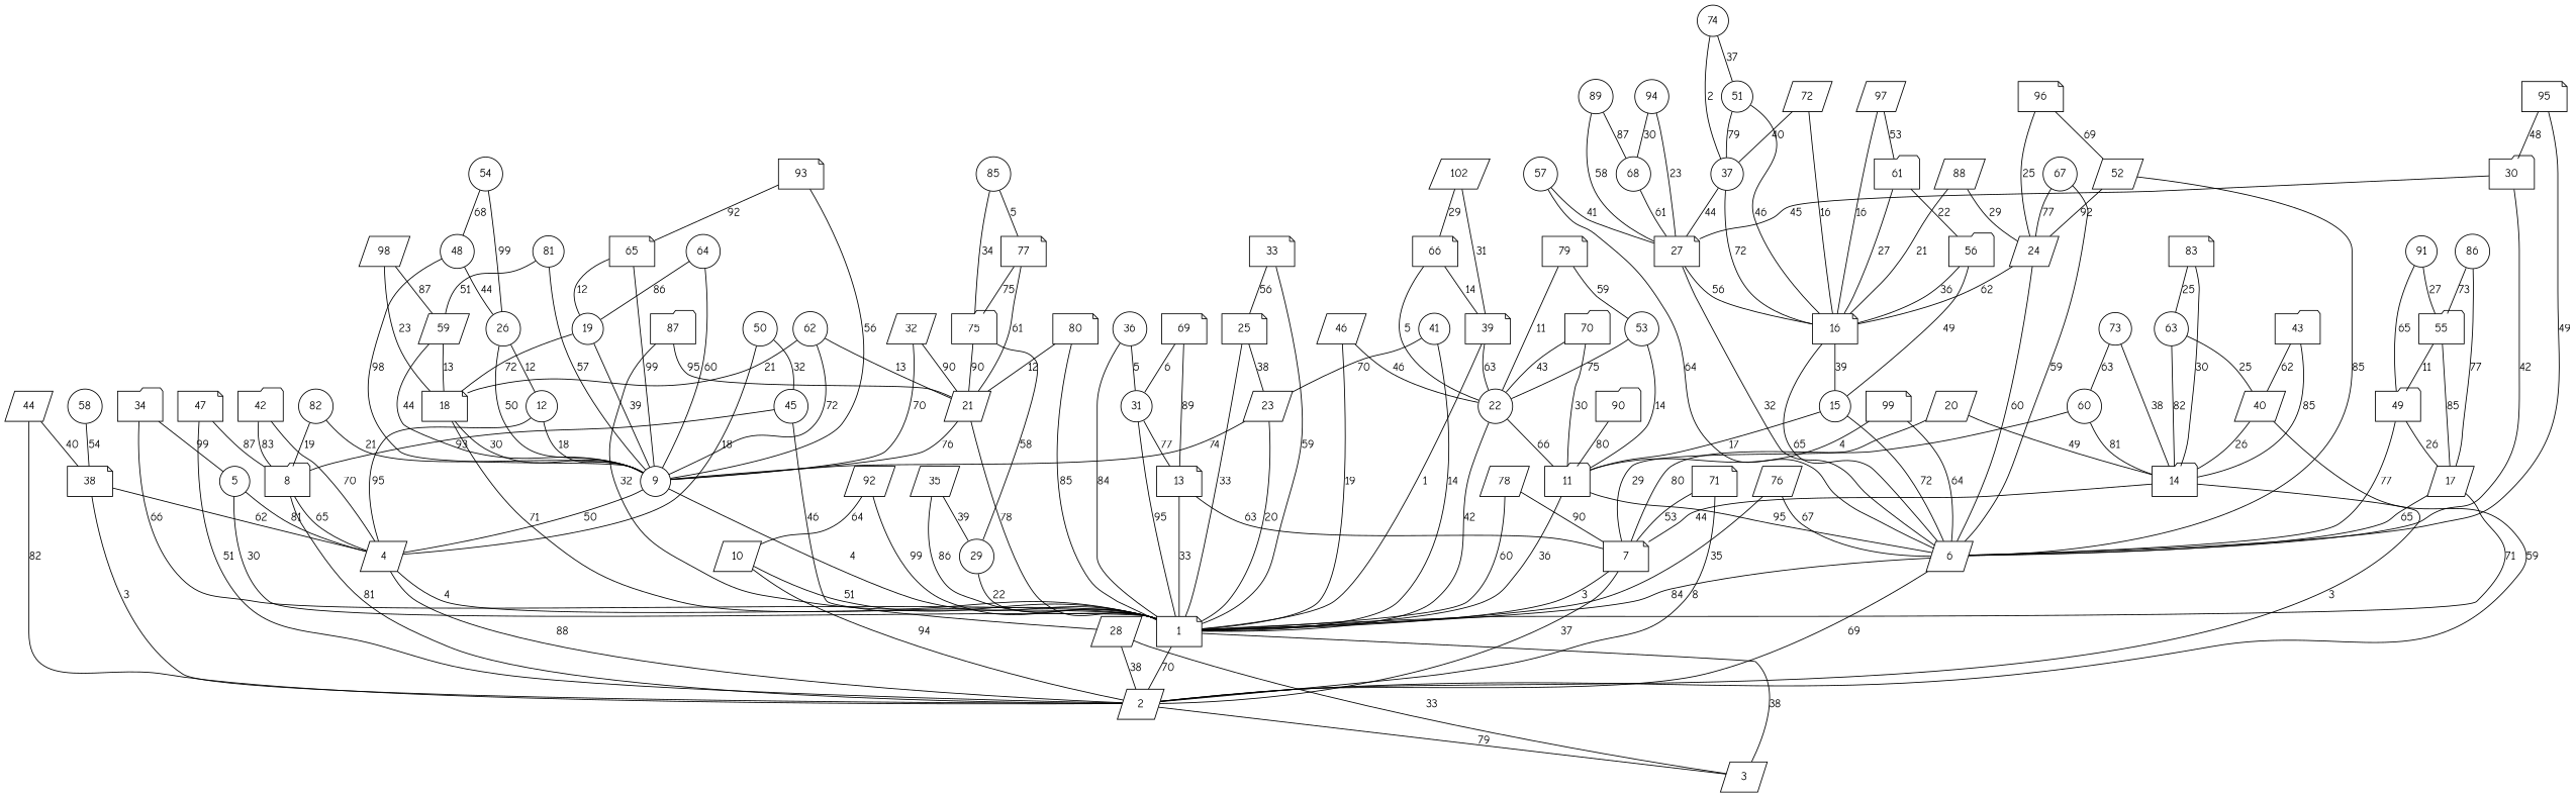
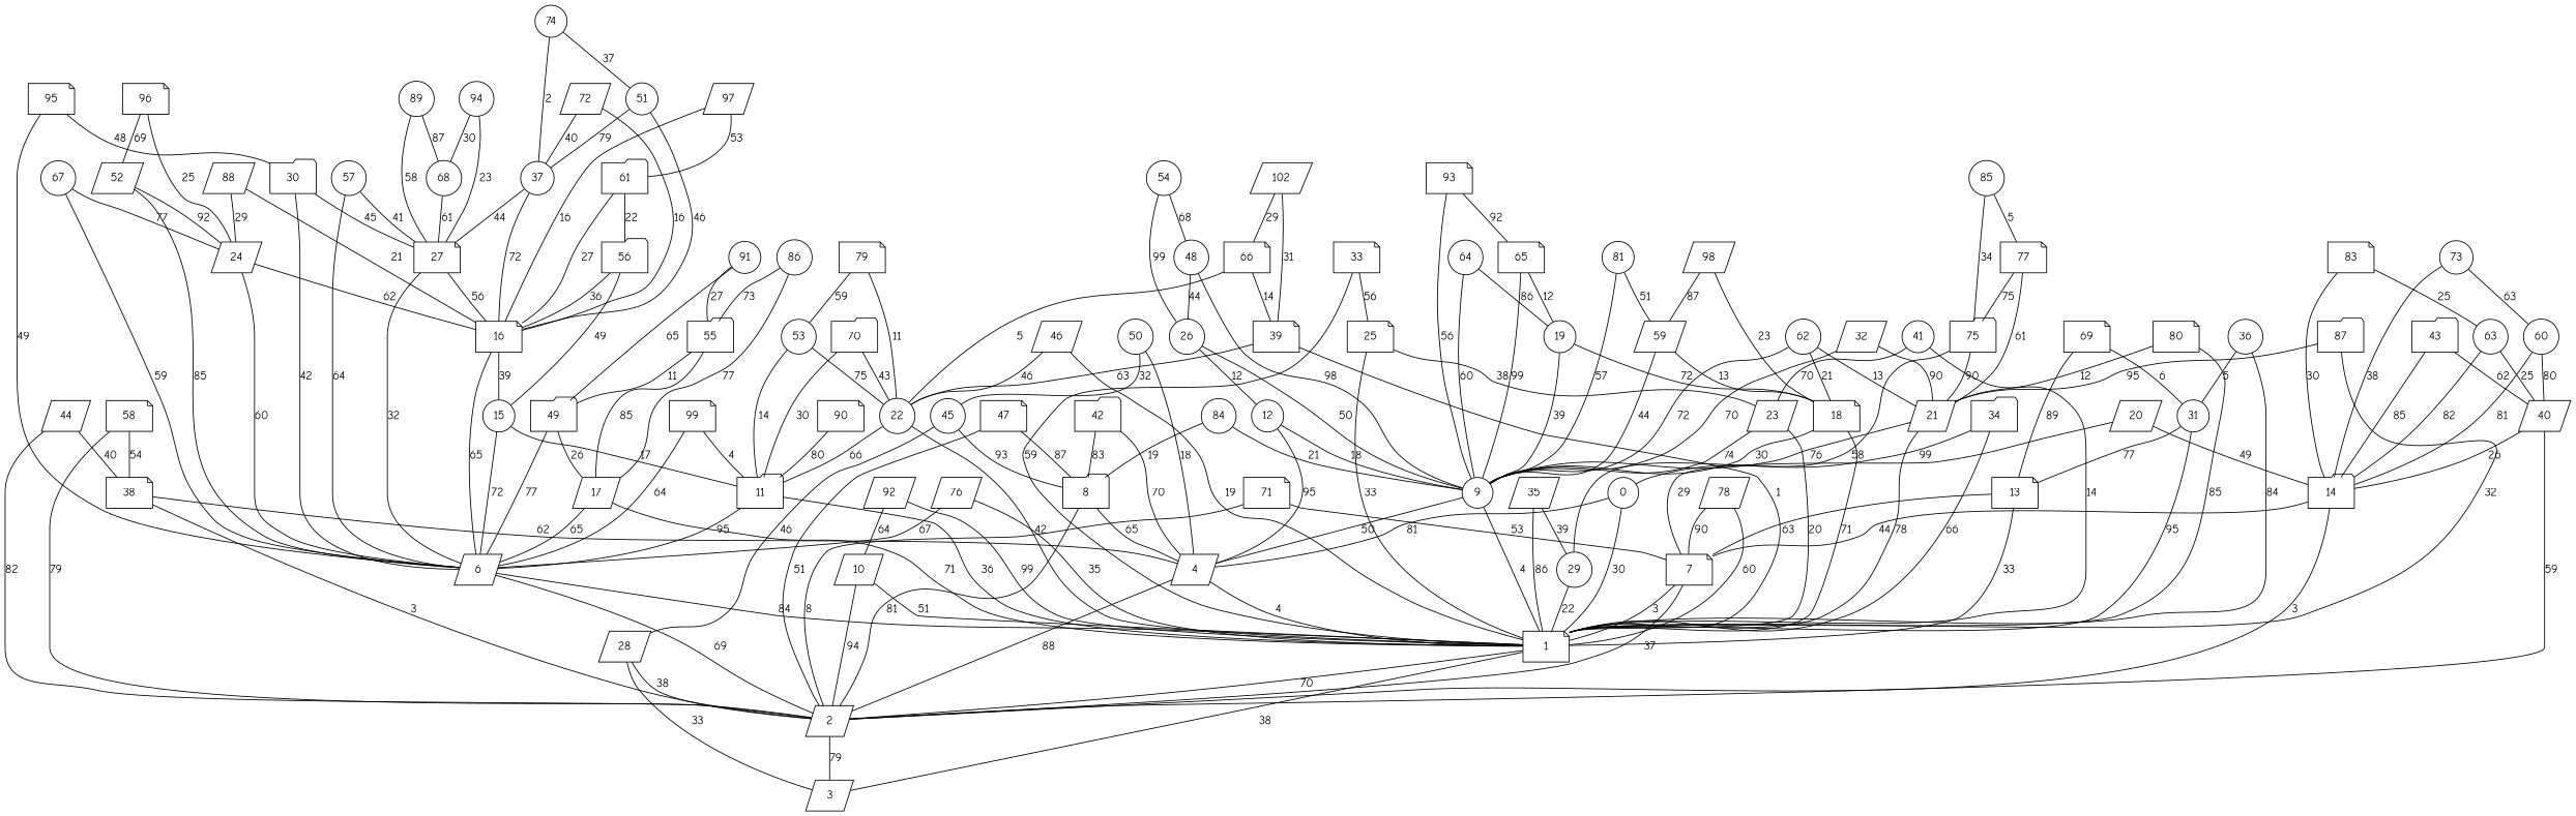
  graph {
    fontname="Comic Neue"
    node [fontname="Comic Neue" shape=circle]
    edge [fontname="Comic Neue"]
    1 [shape=note]
    2 [shape=parallelogram]
    3 [shape=parallelogram]
    4 [shape=parallelogram]
-   5
+   5 [label=0]
    6 [shape=parallelogram]
    7 [shape=note]
    8 [shape=folder]
    9
    10 [shape=parallelogram]
    11 [shape=folder]
    12
    13 [shape=note]
    14 [shape=folder]
    15
    16 [shape=note]
    17 [shape=parallelogram]
    18 [shape=note]
    19
    20 [shape=parallelogram]
    21 [shape=parallelogram]
    22
    23 [shape=parallelogram]
    24 [shape=parallelogram]
    25 [shape=note]
    26
    27 [shape=note]
    28 [shape=parallelogram]
    29
    30 [shape=folder]
    31
    32 [shape=parallelogram]
    33 [shape=note]
    34 [shape=folder]
    35 [shape=parallelogram]
    36
    37
    38 [shape=note]
    39 [shape=note]
    40 [shape=parallelogram]
    41
    42 [shape=folder]
    43 [shape=folder]
    44 [shape=parallelogram]
    45
    46 [shape=parallelogram]
    47 [shape=note]
    48
    49 [shape=folder]
    50
    51
    52 [shape=parallelogram]
    53
    54
    55 [shape=folder]
    56 [shape=folder]
    57
-   58
+   58 [shape=note]
    59 [shape=parallelogram]
    60
    61 [shape=folder]
    62
    63
    64
    65 [shape=note]
    66 [shape=note]
    67
    68
    69 [shape=note]
    70 [shape=folder]
    71 [shape=note]
    72 [shape=parallelogram]
    73
    74
    75 [shape=folder]
    76 [shape=parallelogram]
    77 [shape=note]
    78 [shape=parallelogram]
    79 [shape=note]
    80 [shape=note]
    81
    83 [shape=note]
-   84 [label=82]
+   84
    85
    86
    87 [shape=folder]
    88 [shape=parallelogram]
    89
-   90 [shape=folder]
+   90 [shape=note]
    91
    92 [shape=parallelogram]
    93 [shape=note]
    94
    95 [shape=note]
    96 [shape=note]
    97 [shape=parallelogram]
    98 [shape=parallelogram]
    99 [shape=note]
    n99 [label=102 shape=parallelogram]
    1 -- 2 [label=70]
    1 -- 3 [label=38]
    2 -- 3 [label=79]
    4 -- 1 [label=4]
    4 -- 2 [label=88]
    5 -- 1 [label=30]
    5 -- 4 [label=81]
    6 -- 1 [label=84]
    6 -- 2 [label=69]
    7 -- 1 [label=3]
    7 -- 2 [label=37]
    8 -- 2 [label=81]
    8 -- 4 [label=65]
    9 -- 1 [label=4]
    9 -- 4 [label=50]
    10 -- 1 [label=51]
    10 -- 2 [label=94]
    11 -- 1 [label=36]
    11 -- 6 [label=95]
    12 -- 4 [label=95]
    12 -- 9 [label=18]
    13 -- 1 [label=33]
    13 -- 7 [label=63]
    14 -- 2 [label=3]
    14 -- 7 [label=44]
    15 -- 6 [label=72]
    15 -- 11 [label=17]
    16 -- 6 [label=65]
    16 -- 15 [label=39]
    17 -- 1 [label=71]
    17 -- 6 [label=65]
    18 -- 1 [label=71]
    18 -- 9 [label=30]
    19 -- 9 [label=39]
    19 -- 18 [label=72]
    20 -- 7 [label=29]
    20 -- 14 [label=49]
    21 -- 1 [label=78]
    21 -- 9 [label=76]
    22 -- 1 [label=42]
    22 -- 11 [label=66]
    23 -- 1 [label=20]
    23 -- 9 [label=74]
    24 -- 6 [label=60]
    24 -- 16 [label=62]
    25 -- 1 [label=33]
    25 -- 23 [label=38]
    26 -- 9 [label=50]
    26 -- 12 [label=12]
    27 -- 6 [label=32]
    27 -- 16 [label=56]
    28 -- 2 [label=38]
    28 -- 3 [label=33]
    29 -- 1 [label=22]
    30 -- 6 [label=42]
    30 -- 27 [label=45]
    31 -- 1 [label=95]
    31 -- 13 [label=77]
    32 -- 9 [label=70]
    32 -- 21 [label=90]
    33 -- 1 [label=59]
    33 -- 25 [label=56]
    34 -- 1 [label=66]
    34 -- 5 [label=99]
    35 -- 1 [label=86]
    35 -- 29 [label=39]
    36 -- 1 [label=84]
    36 -- 31 [label=5]
    37 -- 16 [label=72]
    37 -- 27 [label=44]
    38 -- 2 [label=3]
    38 -- 4 [label=62]
    39 -- 1 [label=1]
    39 -- 22 [label=63]
    40 -- 2 [label=59]
    40 -- 14 [label=26]
    41 -- 1 [label=14]
    41 -- 23 [label=70]
    42 -- 4 [label=70]
    42 -- 8 [label=83]
    43 -- 14 [label=85]
    43 -- 40 [label=62]
    44 -- 2 [label=82]
    44 -- 38 [label=40]
    45 -- 8 [label=93]
    45 -- 28 [label=46]
    46 -- 1 [label=19]
    46 -- 22 [label=46]
    47 -- 2 [label=51]
    47 -- 8 [label=87]
    48 -- 9 [label=98]
    48 -- 26 [label=44]
    49 -- 6 [label=77]
    49 -- 17 [label=26]
    50 -- 4 [label=18]
    50 -- 45 [label=32]
    51 -- 16 [label=46]
    51 -- 37 [label=79]
    52 -- 6 [label=85]
    52 -- 24 [label=92]
    53 -- 11 [label=14]
    53 -- 22 [label=75]
    54 -- 26 [label=99]
    54 -- 48 [label=68]
    55 -- 17 [label=85]
    55 -- 49 [label=11]
    56 -- 15 [label=49]
    56 -- 16 [label=36]
    57 -- 6 [label=64]
    57 -- 27 [label=41]
+   58 -- 2 [label=79]
    58 -- 38 [label=54]
    59 -- 9 [label=44]
    59 -- 18 [label=13]
-   60 -- 7 [label=80]
+   60 -- 40 [label=80]
    60 -- 14 [label=81]
    61 -- 16 [label=27]
    61 -- 56 [label=22]
    62 -- 9 [label=72]
    62 -- 18 [label=21]
    62 -- 21 [label=13]
    63 -- 14 [label=82]
    63 -- 40 [label=25]
    64 -- 9 [label=60]
    64 -- 19 [label=86]
    65 -- 9 [label=99]
    65 -- 19 [label=12]
    66 -- 22 [label=5]
    66 -- 39 [label=14]
    67 -- 6 [label=59]
    67 -- 24 [label=77]
    68 -- 27 [label=61]
    69 -- 13 [label=89]
    69 -- 31 [label=6]
    70 -- 11 [label=30]
    70 -- 22 [label=43]
    71 -- 2 [label=8]
    71 -- 7 [label=53]
    72 -- 16 [label=16]
    72 -- 37 [label=40]
    73 -- 14 [label=38]
    73 -- 60 [label=63]
    74 -- 37 [label=2]
    74 -- 51 [label=37]
    75 -- 21 [label=90]
    75 -- 29 [label=58]
    76 -- 1 [label=35]
    76 -- 6 [label=67]
    77 -- 21 [label=61]
    77 -- 75 [label=75]
    78 -- 1 [label=60]
    78 -- 7 [label=90]
    79 -- 22 [label=11]
    79 -- 53 [label=59]
    80 -- 1 [label=85]
    80 -- 21 [label=12]
    81 -- 9 [label=57]
    81 -- 59 [label=51]
    83 -- 14 [label=30]
    83 -- 63 [label=25]
    84 -- 8 [label=19]
    84 -- 9 [label=21]
    85 -- 75 [label=34]
    85 -- 77 [label=5]
    86 -- 17 [label=77]
    86 -- 55 [label=73]
    87 -- 1 [label=32]
    87 -- 21 [label=95]
    88 -- 16 [label=21]
    88 -- 24 [label=29]
    89 -- 27 [label=58]
    89 -- 68 [label=87]
    90 -- 11 [label=80]
    91 -- 49 [label=65]
    91 -- 55 [label=27]
    92 -- 1 [label=99]
    92 -- 10 [label=64]
    93 -- 9 [label=56]
    93 -- 65 [label=92]
    94 -- 27 [label=23]
    94 -- 68 [label=30]
    95 -- 6 [label=49]
    95 -- 30 [label=48]
    96 -- 24 [label=25]
    96 -- 52 [label=69]
    97 -- 16 [label=16]
    97 -- 61 [label=53]
    98 -- 18 [label=23]
    98 -- 59 [label=87]
    99 -- 6 [label=64]
    99 -- 11 [label=4]
    n99 -- 39 [label=31]
    n99 -- 66 [label=29]
  }
